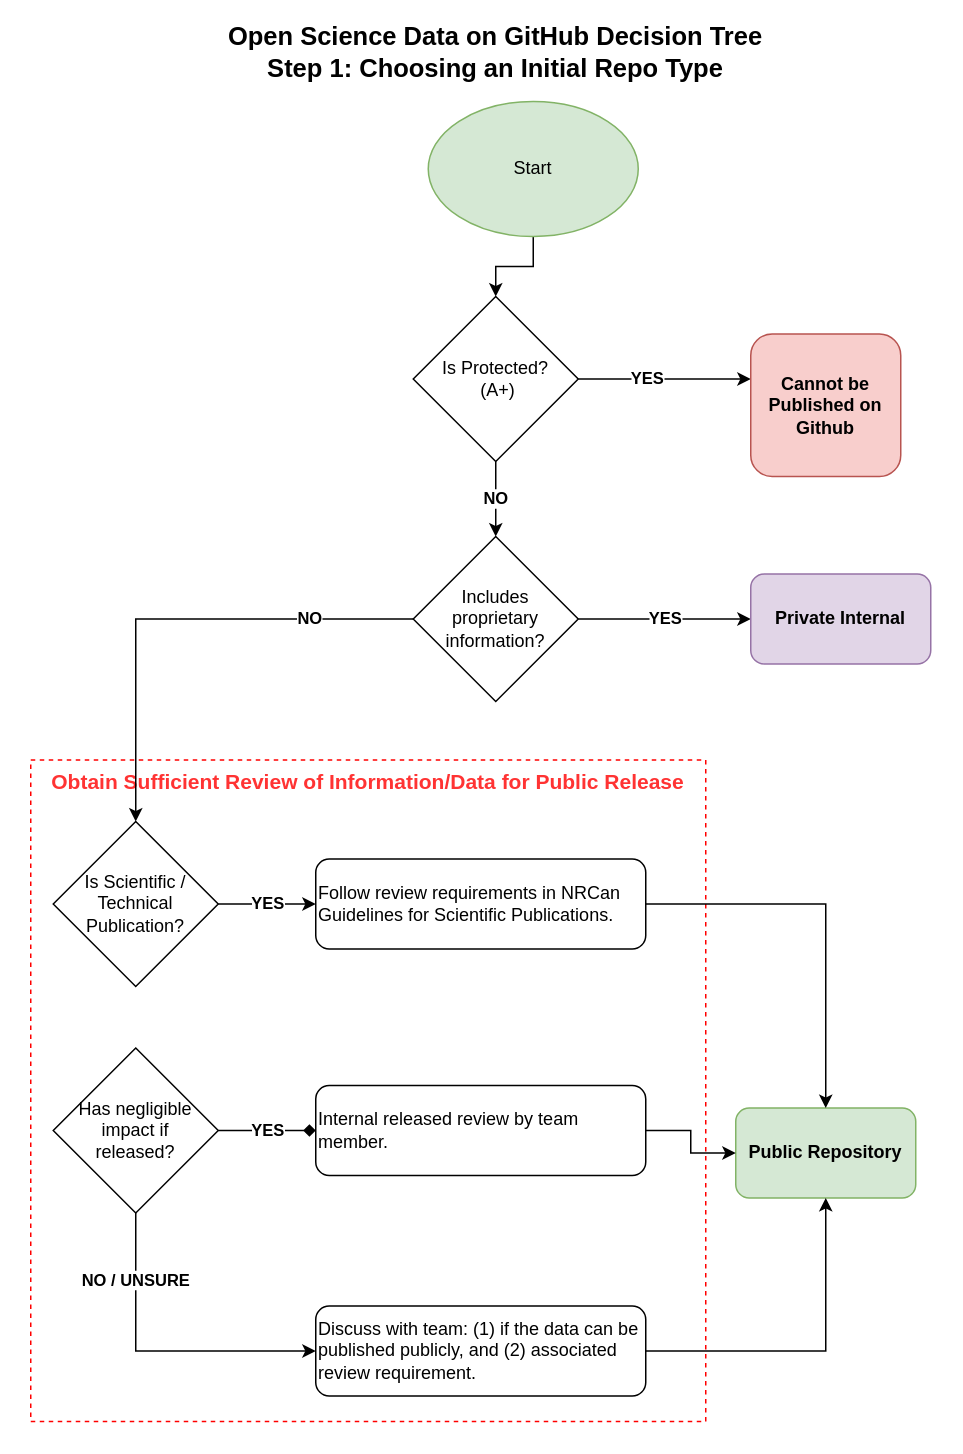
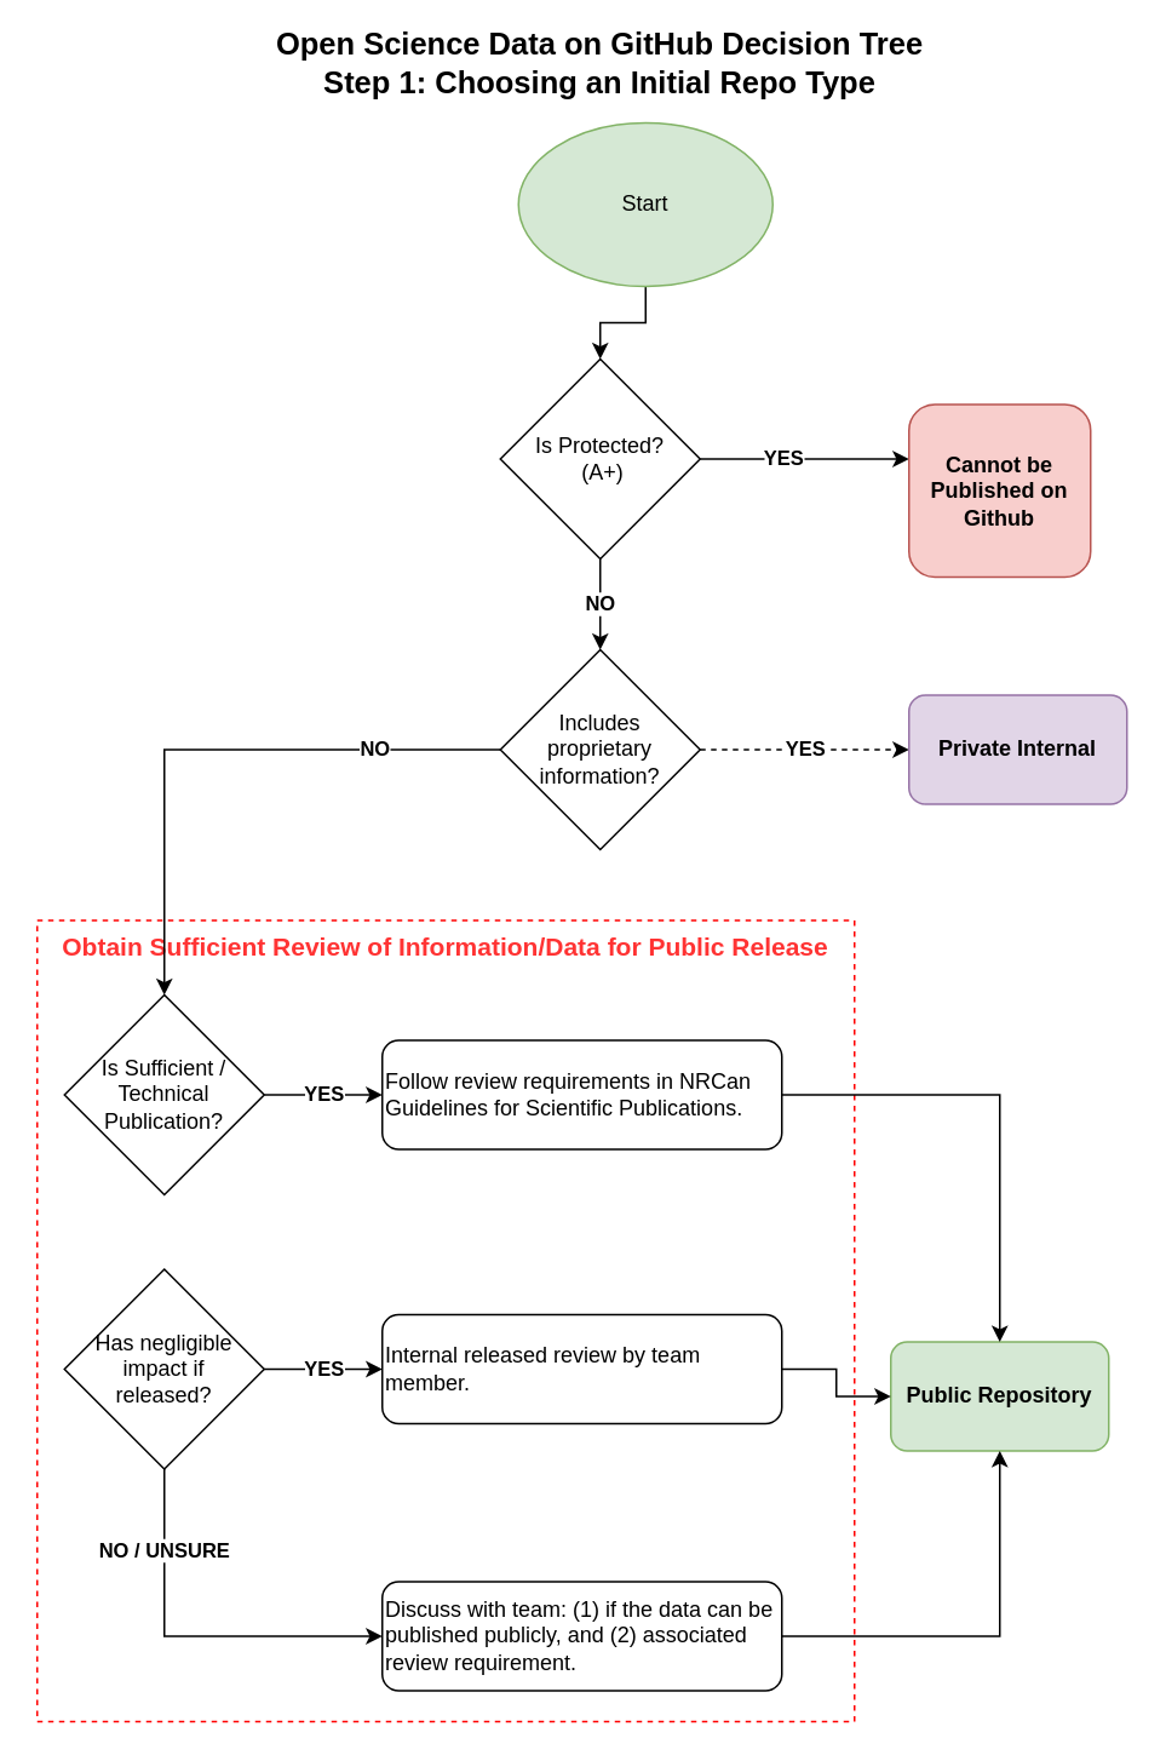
  <mxCell id="0" />
  <mxCell id="1" parent="0" />
  <mxCell id="2" value="&lt;font color=&quot;#ff3333&quot; style=&quot;font-size: 14px&quot;&gt;Obtain Sufficient Review of Information/Data for Public Release&lt;/font&gt;" style="rounded=0;whiteSpace=wrap;html=1;fillColor=none;dashed=1;strokeColor=#FF0000;align=center;verticalAlign=top;fontStyle=1" vertex="1" parent="1"><mxGeometry x="20" y="506" width="450" height="441" as="geometry" /></mxCell>
  <mxCell id="3" value="" style="edgeStyle=orthogonalEdgeStyle;rounded=0;orthogonalLoop=1;jettySize=auto;html=1;" edge="1" parent="1" source="4" target="8"><mxGeometry relative="1" as="geometry" /></mxCell>
  <mxCell id="4" value="Start" style="ellipse;whiteSpace=wrap;html=1;fillColor=#d5e8d4;strokeColor=#82b366;" vertex="1" parent="1"><mxGeometry x="285" y="67" width="140" height="90" as="geometry" /></mxCell>
  <mxCell id="5" value="&lt;b&gt;NO&lt;/b&gt;" style="edgeStyle=orthogonalEdgeStyle;rounded=0;orthogonalLoop=1;jettySize=auto;html=1;" edge="1" parent="1" source="8" target="11"><mxGeometry relative="1" as="geometry" /></mxCell>
  <mxCell id="6" value="" style="edgeStyle=orthogonalEdgeStyle;rounded=0;orthogonalLoop=1;jettySize=auto;html=1;" edge="1" parent="1" source="8" target="17"><mxGeometry relative="1" as="geometry"><Array as="points"><mxPoint x="450" y="252" /><mxPoint x="450" y="252" /></Array></mxGeometry></mxCell>
  <mxCell id="7" value="&lt;b&gt;YES&lt;/b&gt;" style="edgeLabel;html=1;align=center;verticalAlign=middle;resizable=0;points=[];" vertex="1" connectable="0" parent="6"><mxGeometry x="-0.214" y="1" relative="1" as="geometry"><mxPoint as="offset" /></mxGeometry></mxCell>
  <mxCell id="8" value="Is Protected?&lt;br&gt;&amp;nbsp;(A+)" style="rhombus;whiteSpace=wrap;html=1;" vertex="1" parent="1"><mxGeometry x="275" y="197" width="110" height="110" as="geometry" /></mxCell>
- <mxCell id="9" value="&lt;b&gt;YES&lt;/b&gt;" style="edgeStyle=orthogonalEdgeStyle;rounded=0;orthogonalLoop=1;jettySize=auto;html=1;" edge="1" parent="1" source="11" target="18"><mxGeometry relative="1" as="geometry" /></mxCell>
+ <mxCell id="9" value="&lt;b&gt;YES&lt;/b&gt;" style="edgeStyle=orthogonalEdgeStyle;rounded=0;orthogonalLoop=1;jettySize=auto;html=1;dashed=1;" edge="1" parent="1" source="11" target="18"><mxGeometry relative="1" as="geometry" /></mxCell>
  <mxCell id="10" value="&lt;b&gt;NO&lt;/b&gt;" style="edgeStyle=orthogonalEdgeStyle;rounded=0;orthogonalLoop=1;jettySize=auto;html=1;entryX=0.5;entryY=0;entryDx=0;entryDy=0;" edge="1" parent="1" source="11" target="16"><mxGeometry x="-0.567" relative="1" as="geometry"><mxPoint x="210" y="507" as="targetPoint" /><mxPoint as="offset" /></mxGeometry></mxCell>
  <mxCell id="11" value="Includes &lt;br&gt;proprietary information?" style="rhombus;whiteSpace=wrap;html=1;" vertex="1" parent="1"><mxGeometry x="275" y="357" width="110" height="110" as="geometry" /></mxCell>
  <mxCell id="12" value="&lt;b&gt;NO / UNSURE&lt;/b&gt;" style="edgeStyle=orthogonalEdgeStyle;rounded=0;orthogonalLoop=1;jettySize=auto;html=1;entryX=0;entryY=0.5;entryDx=0;entryDy=0;exitX=0.5;exitY=1;exitDx=0;exitDy=0;" edge="1" parent="1" source="14" target="25"><mxGeometry x="-0.571" relative="1" as="geometry"><mxPoint x="90" y="831" as="sourcePoint" /><Array as="points"><mxPoint x="90" y="900" /></Array><mxPoint as="offset" /></mxGeometry></mxCell>
- <mxCell id="13" value="&lt;b&gt;YES&lt;/b&gt;" style="edgeStyle=orthogonalEdgeStyle;rounded=0;orthogonalLoop=1;jettySize=auto;html=1;endArrow=diamond;" edge="1" parent="1" source="14" target="23"><mxGeometry relative="1" as="geometry" /></mxCell>
+ <mxCell id="13" value="&lt;b&gt;YES&lt;/b&gt;" style="edgeStyle=orthogonalEdgeStyle;rounded=0;orthogonalLoop=1;jettySize=auto;html=1;" edge="1" parent="1" source="14" target="23"><mxGeometry relative="1" as="geometry" /></mxCell>
  <mxCell id="14" value="Has negligible impact if &lt;br&gt;released?" style="rhombus;whiteSpace=wrap;html=1;" vertex="1" parent="1"><mxGeometry x="35" y="698" width="110" height="110" as="geometry" /></mxCell>
  <mxCell id="15" value="&lt;b&gt;YES&lt;/b&gt;" style="edgeStyle=orthogonalEdgeStyle;rounded=0;orthogonalLoop=1;jettySize=auto;html=1;" edge="1" parent="1" source="16" target="21"><mxGeometry relative="1" as="geometry" /></mxCell>
- <mxCell id="16" value="Is Scientific / Technical Publication?" style="rhombus;whiteSpace=wrap;html=1;" vertex="1" parent="1"><mxGeometry x="35" y="547" width="110" height="110" as="geometry" /></mxCell>
+ <mxCell id="16" value="Is Sufficient / Technical Publication?" style="rhombus;whiteSpace=wrap;html=1;" vertex="1" parent="1"><mxGeometry x="35" y="547" width="110" height="110" as="geometry" /></mxCell>
  <mxCell id="17" value="&lt;b&gt;Cannot be Published on Github&lt;/b&gt;" style="rounded=1;whiteSpace=wrap;html=1;align=center;verticalAlign=middle;fillColor=#f8cecc;strokeColor=#b85450;" vertex="1" parent="1"><mxGeometry x="500" y="222" width="100" height="95" as="geometry" /></mxCell>
  <mxCell id="18" value="&lt;b&gt;Private Internal&lt;/b&gt;" style="rounded=1;whiteSpace=wrap;html=1;align=center;verticalAlign=middle;fillColor=#e1d5e7;strokeColor=#9673a6;" vertex="1" parent="1"><mxGeometry x="500" y="382" width="120" height="60" as="geometry" /></mxCell>
  <mxCell id="19" value="&lt;b&gt;Public Repository&lt;/b&gt;" style="rounded=1;whiteSpace=wrap;html=1;align=center;verticalAlign=middle;fillColor=#d5e8d4;strokeColor=#82b366;" vertex="1" parent="1"><mxGeometry x="490" y="738" width="120" height="60" as="geometry" /></mxCell>
  <mxCell id="20" value="" style="edgeStyle=orthogonalEdgeStyle;rounded=0;orthogonalLoop=1;jettySize=auto;html=1;" edge="1" parent="1" source="21" target="19"><mxGeometry relative="1" as="geometry" /></mxCell>
  <mxCell id="21" value="Follow review requirements in NRCan Guidelines for Scientific Publications." style="rounded=1;whiteSpace=wrap;html=1;align=left;verticalAlign=middle;" vertex="1" parent="1"><mxGeometry x="210" y="572" width="220" height="60" as="geometry" /></mxCell>
  <mxCell id="22" value="" style="edgeStyle=orthogonalEdgeStyle;rounded=0;orthogonalLoop=1;jettySize=auto;html=1;" edge="1" parent="1" source="23" target="19"><mxGeometry relative="1" as="geometry" /></mxCell>
  <mxCell id="23" value="Internal released review by team member." style="rounded=1;whiteSpace=wrap;html=1;align=left;verticalAlign=middle;" vertex="1" parent="1"><mxGeometry x="210" y="723" width="220" height="60" as="geometry" /></mxCell>
  <mxCell id="24" value="" style="edgeStyle=orthogonalEdgeStyle;rounded=0;orthogonalLoop=1;jettySize=auto;html=1;" edge="1" parent="1" source="25" target="19"><mxGeometry relative="1" as="geometry" /></mxCell>
  <mxCell id="25" value="Discuss with team: (1) if the data can be published publicly, and (2) associated review requirement." style="rounded=1;whiteSpace=wrap;html=1;align=left;verticalAlign=middle;" vertex="1" parent="1"><mxGeometry x="210" y="870" width="220" height="60" as="geometry" /></mxCell>
  <mxCell id="26" value="&lt;b&gt;&lt;font style=&quot;font-size: 17px&quot;&gt;Open Science Data on GitHub Decision Tree&lt;br&gt;Step 1: Choosing an Initial Repo Type&lt;br&gt;&lt;/font&gt;&lt;/b&gt;" style="rounded=0;whiteSpace=wrap;html=1;align=center;verticalAlign=middle;fillColor=none;strokeColor=none;" vertex="1" parent="1"><mxGeometry x="115" y="20" width="430" height="30" as="geometry" /></mxCell>
